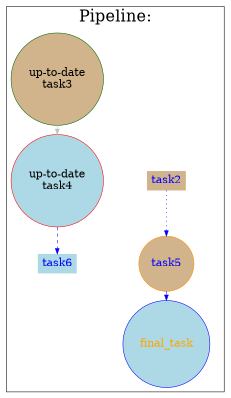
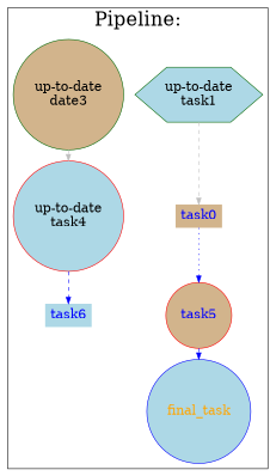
  digraph {
    fontsize=30
    ranksep=0.1
    splines=true
    node [color=darkgreen fillcolor=lightblue fontcolor=black fontsize=20 shape=circle style=filled]
    edge [arrowtype=normal color=blue minlen=2 style=dashed]
-   n2 [color=red fillcolor=tan fontcolor=blue label=task2 shape=plaintext]
-   n3 [color=darkorange fillcolor=tan fontcolor=blue label=task5]
+   n1 [label="up-to-date\ntask1" shape=hexagon]
+   n2 [color=red fillcolor=tan fontcolor=blue label=task0 shape=plaintext]
+   n3 [color=red fillcolor=tan fontcolor=blue label=task5]
    n4 [color=blue fontcolor=orange label=final_task]
-   n5 [fillcolor=tan label="up-to-date\ntask3"]
+   n5 [fillcolor=tan label="up-to-date\ndate3"]
    n6 [color=red label="up-to-date\ntask4"]
    n7 [color=darkorange fontcolor=blue label=task6 shape=plaintext]
    subgraph cluster_1 {
      label="Pipeline:"
+     n1
      n2
      n3
      n4
      n5
      n6
      n7
    }
+   n1 -> n2 [color=gray]
    n2 -> n3 [style=dotted arrowtype=""]
    n3 -> n4 [arrowtype=""]
    n5 -> n6 [color=gray]
    n6 -> n7
  }
